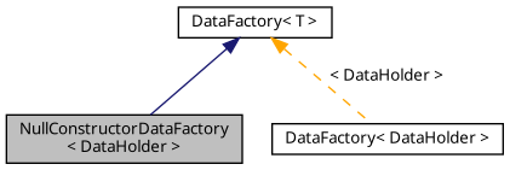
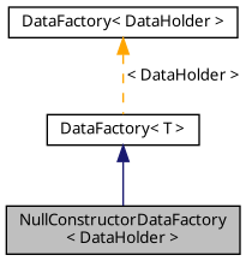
  digraph {
    fontname="Noto Sans"
    node [color=black fillcolor=white fontname="Noto Sans" fontsize=10 shape=record style=filled]
    edge [dir=back fontname="Noto Sans" fontsize=10 labelfontname=Helvetica labelfontsize=10]
    n1 [fillcolor=grey75 fontcolor=black height=0.2 label="NullConstructorDataFactory\l\< DataHolder \>" width=0.4]
    n2 [height=0.2 label="DataFactory\< DataHolder \>" width=0.4]
    n3 [height=0.2 label="DataFactory\< T \>" width=0.4]
    n3 -> n1 [color=midnightblue style=solid]
-   n3 -> n2 [color=orange label=" \< DataHolder \>" style=dashed]
+   n2 -> n3 [color=orange label=" \< DataHolder \>" style=dashed]
  }
